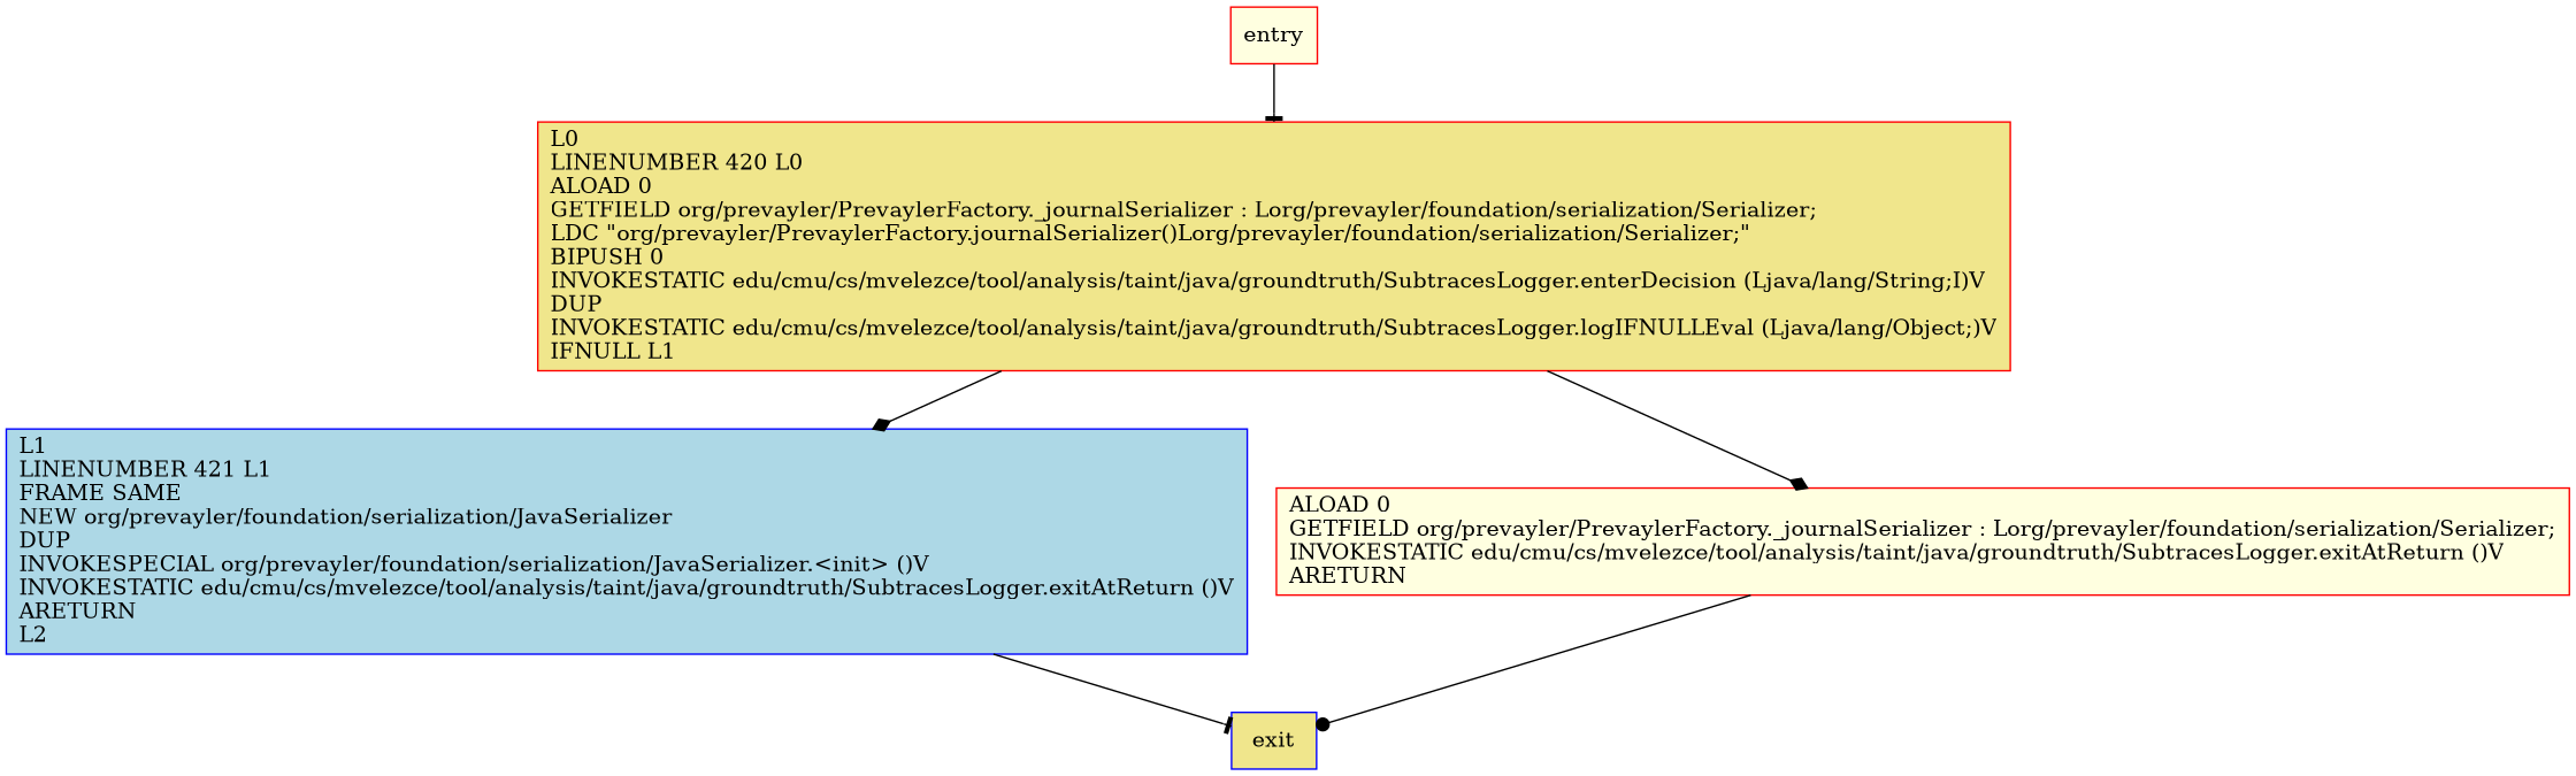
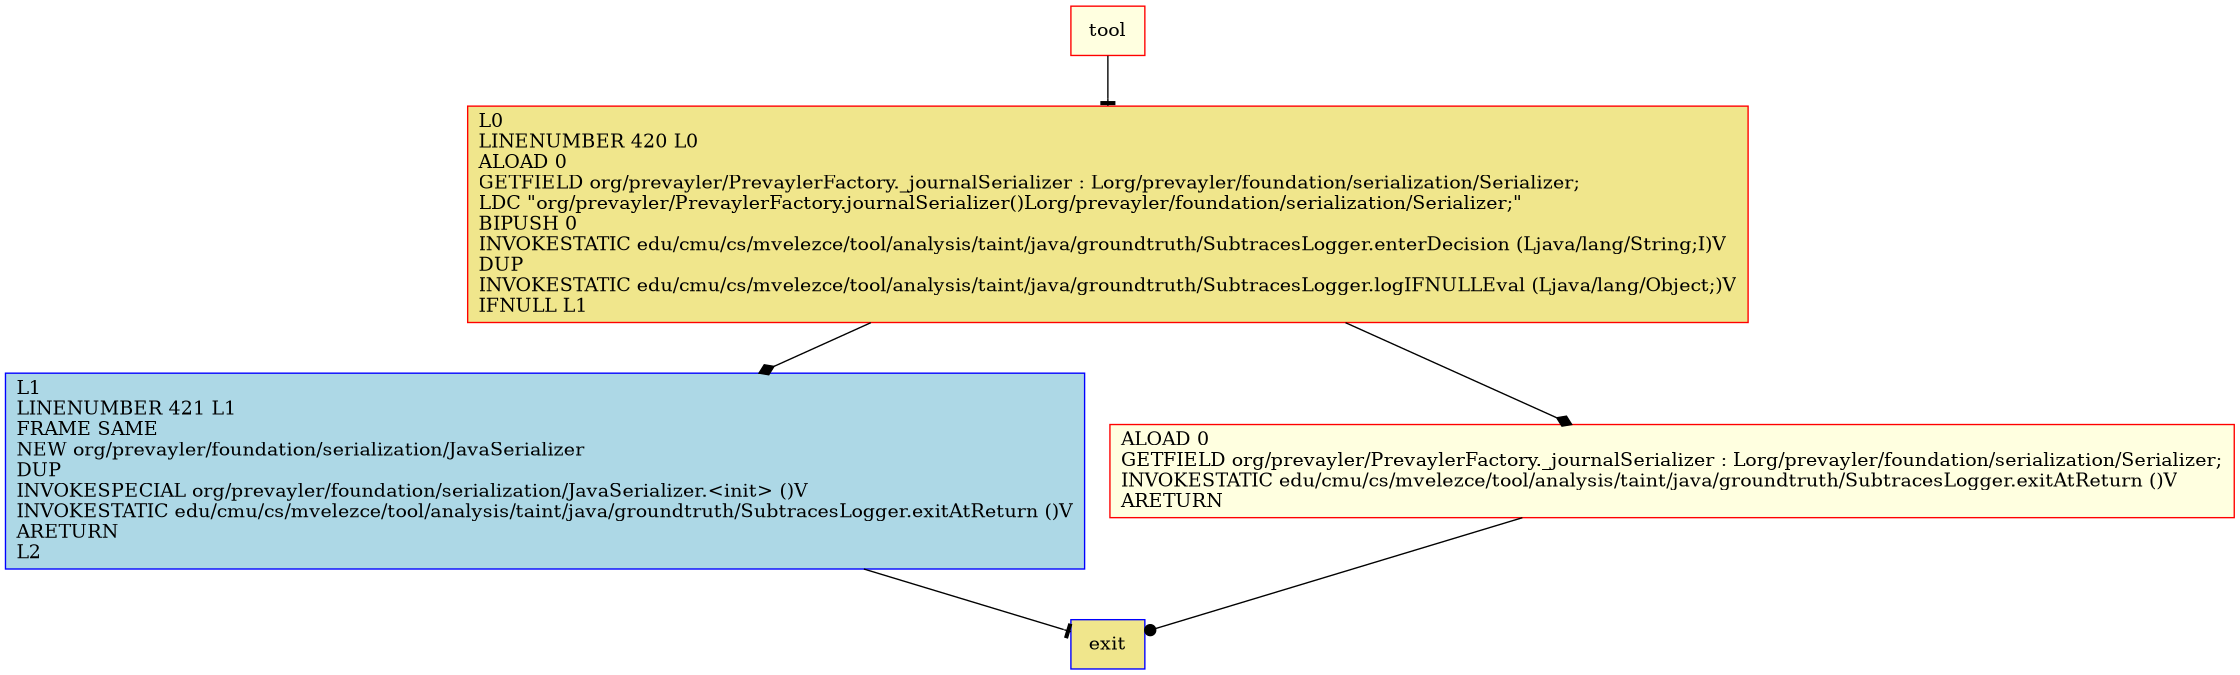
  digraph {
    node [shape=record style=filled fillcolor=khaki color=red]
    edge [arrowhead=tee]
    n1 [label="L1\lLINENUMBER 421 L1\lFRAME SAME\lNEW org/prevayler/foundation/serialization/JavaSerializer\lDUP\lINVOKESPECIAL org/prevayler/foundation/serialization/JavaSerializer.\<init\> ()V\lINVOKESTATIC edu/cmu/cs/mvelezce/tool/analysis/taint/java/groundtruth/SubtracesLogger.exitAtReturn ()V\lARETURN\lL2\l" fillcolor=lightblue color=blue]
    exit [color=blue]
    n3 [label="ALOAD 0\lGETFIELD org/prevayler/PrevaylerFactory._journalSerializer : Lorg/prevayler/foundation/serialization/Serializer;\lINVOKESTATIC edu/cmu/cs/mvelezce/tool/analysis/taint/java/groundtruth/SubtracesLogger.exitAtReturn ()V\lARETURN\l" fillcolor=lightyellow]
    n4 [label="L0\lLINENUMBER 420 L0\lALOAD 0\lGETFIELD org/prevayler/PrevaylerFactory._journalSerializer : Lorg/prevayler/foundation/serialization/Serializer;\lLDC \"org/prevayler/PrevaylerFactory.journalSerializer()Lorg/prevayler/foundation/serialization/Serializer;\"\lBIPUSH 0\lINVOKESTATIC edu/cmu/cs/mvelezce/tool/analysis/taint/java/groundtruth/SubtracesLogger.enterDecision (Ljava/lang/String;I)V\lDUP\lINVOKESTATIC edu/cmu/cs/mvelezce/tool/analysis/taint/java/groundtruth/SubtracesLogger.logIFNULLEval (Ljava/lang/Object;)V\lIFNULL L1\l"]
-   entry [fillcolor=lightyellow]
+   entry [fillcolor=lightyellow label=tool]
    n1 -> exit
    n3 -> exit [arrowhead=dot]
    n4 -> n1 [arrowhead=diamond]
    n4 -> n3 [arrowhead=diamond]
    entry -> n4
  }
